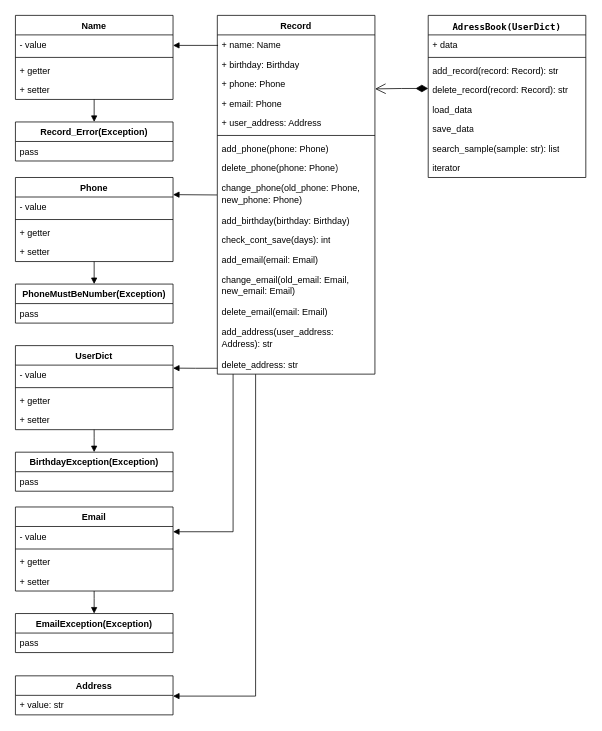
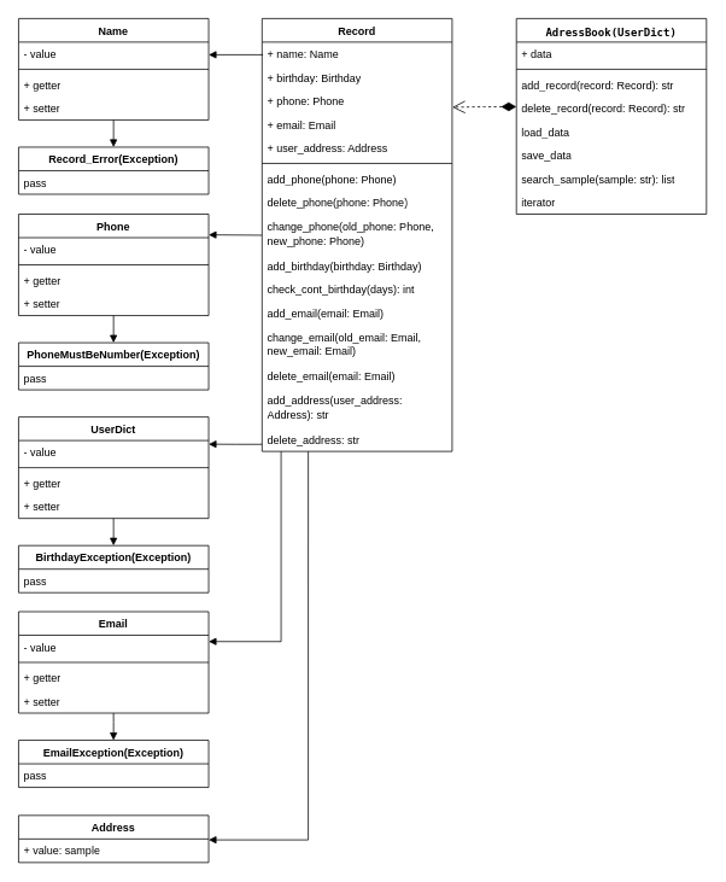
  <mxCell id="0" />
  <mxCell id="1" parent="0" />
  <mxCell id="2" value="&lt;div style=&quot;font-family: &amp;quot;Droid Sans Mono&amp;quot;, &amp;quot;monospace&amp;quot;, monospace; line-height: 19px;&quot;&gt;&lt;div&gt;&lt;font style=&quot;font-size: 12px;&quot;&gt;AdressBook(UserDict)&lt;/font&gt;&lt;/div&gt;&lt;/div&gt;" style="swimlane;fontStyle=1;align=center;verticalAlign=top;childLayout=stackLayout;horizontal=1;startSize=26;horizontalStack=0;resizeParent=1;resizeParentMax=0;resizeLast=0;collapsible=1;marginBottom=0;whiteSpace=wrap;html=1;" vertex="1" parent="1"><mxGeometry x="570" y="20" width="210" height="216" as="geometry" /></mxCell>
  <mxCell id="3" value="+ data" style="text;strokeColor=none;fillColor=none;align=left;verticalAlign=top;spacingLeft=4;spacingRight=4;overflow=hidden;rotatable=0;points=[[0,0.5],[1,0.5]];portConstraint=eastwest;whiteSpace=wrap;html=1;" vertex="1" parent="2"><mxGeometry y="26" width="210" height="26" as="geometry" /></mxCell>
  <mxCell id="4" value="" style="line;strokeWidth=1;fillColor=none;align=left;verticalAlign=middle;spacingTop=-1;spacingLeft=3;spacingRight=3;rotatable=0;labelPosition=right;points=[];portConstraint=eastwest;strokeColor=inherit;" vertex="1" parent="2"><mxGeometry y="52" width="210" height="8" as="geometry" /></mxCell>
  <mxCell id="5" value="&lt;div&gt;add_record(record: Record): str&lt;/div&gt;" style="text;strokeColor=none;fillColor=none;align=left;verticalAlign=top;spacingLeft=4;spacingRight=4;overflow=hidden;rotatable=0;points=[[0,0.5],[1,0.5]];portConstraint=eastwest;whiteSpace=wrap;html=1;" vertex="1" parent="2"><mxGeometry y="60" width="210" height="26" as="geometry" /></mxCell>
  <mxCell id="6" value="&lt;div&gt;delete_record(record: Record): str&lt;/div&gt;" style="text;strokeColor=none;fillColor=none;align=left;verticalAlign=top;spacingLeft=4;spacingRight=4;overflow=hidden;rotatable=0;points=[[0,0.5],[1,0.5]];portConstraint=eastwest;whiteSpace=wrap;html=1;" vertex="1" parent="2"><mxGeometry y="86" width="210" height="26" as="geometry" /></mxCell>
  <mxCell id="7" value="load_data" style="text;strokeColor=none;fillColor=none;align=left;verticalAlign=top;spacingLeft=4;spacingRight=4;overflow=hidden;rotatable=0;points=[[0,0.5],[1,0.5]];portConstraint=eastwest;whiteSpace=wrap;html=1;" vertex="1" parent="2"><mxGeometry y="112" width="210" height="26" as="geometry" /></mxCell>
  <mxCell id="8" value="save_data" style="text;strokeColor=none;fillColor=none;align=left;verticalAlign=top;spacingLeft=4;spacingRight=4;overflow=hidden;rotatable=0;points=[[0,0.5],[1,0.5]];portConstraint=eastwest;whiteSpace=wrap;html=1;" vertex="1" parent="2"><mxGeometry y="138" width="210" height="26" as="geometry" /></mxCell>
  <mxCell id="9" value="search_sample(sample: str): list" style="text;strokeColor=none;fillColor=none;align=left;verticalAlign=top;spacingLeft=4;spacingRight=4;overflow=hidden;rotatable=0;points=[[0,0.5],[1,0.5]];portConstraint=eastwest;whiteSpace=wrap;html=1;" vertex="1" parent="2"><mxGeometry y="164" width="210" height="26" as="geometry" /></mxCell>
  <mxCell id="10" value="iterator" style="text;strokeColor=none;fillColor=none;align=left;verticalAlign=top;spacingLeft=4;spacingRight=4;overflow=hidden;rotatable=0;points=[[0,0.5],[1,0.5]];portConstraint=eastwest;whiteSpace=wrap;html=1;" vertex="1" parent="2"><mxGeometry y="190" width="210" height="26" as="geometry" /></mxCell>
  <mxCell id="11" value="Record" style="swimlane;fontStyle=1;align=center;verticalAlign=top;childLayout=stackLayout;horizontal=1;startSize=26;horizontalStack=0;resizeParent=1;resizeParentMax=0;resizeLast=0;collapsible=1;marginBottom=0;whiteSpace=wrap;html=1;" vertex="1" parent="1"><mxGeometry x="289" y="20" width="210" height="478" as="geometry" /></mxCell>
  <mxCell id="12" value="+ name: Name" style="text;strokeColor=none;fillColor=none;align=left;verticalAlign=top;spacingLeft=4;spacingRight=4;overflow=hidden;rotatable=0;points=[[0,0.5],[1,0.5]];portConstraint=eastwest;whiteSpace=wrap;html=1;" vertex="1" parent="11"><mxGeometry y="26" width="210" height="26" as="geometry" /></mxCell>
  <mxCell id="13" value="+ birthday: Birthday" style="text;strokeColor=none;fillColor=none;align=left;verticalAlign=top;spacingLeft=4;spacingRight=4;overflow=hidden;rotatable=0;points=[[0,0.5],[1,0.5]];portConstraint=eastwest;whiteSpace=wrap;html=1;" vertex="1" parent="11"><mxGeometry y="52" width="210" height="26" as="geometry" /></mxCell>
  <mxCell id="14" value="+ phone: Phone" style="text;strokeColor=none;fillColor=none;align=left;verticalAlign=top;spacingLeft=4;spacingRight=4;overflow=hidden;rotatable=0;points=[[0,0.5],[1,0.5]];portConstraint=eastwest;whiteSpace=wrap;html=1;" vertex="1" parent="11"><mxGeometry y="78" width="210" height="26" as="geometry" /></mxCell>
- <mxCell id="15" value="+ email: Phone" style="text;strokeColor=none;fillColor=none;align=left;verticalAlign=top;spacingLeft=4;spacingRight=4;overflow=hidden;rotatable=0;points=[[0,0.5],[1,0.5]];portConstraint=eastwest;whiteSpace=wrap;html=1;" vertex="1" parent="11"><mxGeometry y="104" width="210" height="26" as="geometry" /></mxCell>
+ <mxCell id="15" value="+ email: Email" style="text;strokeColor=none;fillColor=none;align=left;verticalAlign=top;spacingLeft=4;spacingRight=4;overflow=hidden;rotatable=0;points=[[0,0.5],[1,0.5]];portConstraint=eastwest;whiteSpace=wrap;html=1;" vertex="1" parent="11"><mxGeometry y="104" width="210" height="26" as="geometry" /></mxCell>
  <mxCell id="16" value="+ user_address: Address" style="text;strokeColor=none;fillColor=none;align=left;verticalAlign=top;spacingLeft=4;spacingRight=4;overflow=hidden;rotatable=0;points=[[0,0.5],[1,0.5]];portConstraint=eastwest;whiteSpace=wrap;html=1;" vertex="1" parent="11"><mxGeometry y="130" width="210" height="26" as="geometry" /></mxCell>
  <mxCell id="17" value="" style="line;strokeWidth=1;fillColor=none;align=left;verticalAlign=middle;spacingTop=-1;spacingLeft=3;spacingRight=3;rotatable=0;labelPosition=right;points=[];portConstraint=eastwest;strokeColor=inherit;" vertex="1" parent="11"><mxGeometry y="156" width="210" height="8" as="geometry" /></mxCell>
  <mxCell id="18" value="add_phone(phone: Phone)" style="text;strokeColor=none;fillColor=none;align=left;verticalAlign=top;spacingLeft=4;spacingRight=4;overflow=hidden;rotatable=0;points=[[0,0.5],[1,0.5]];portConstraint=eastwest;whiteSpace=wrap;html=1;" vertex="1" parent="11"><mxGeometry y="164" width="210" height="26" as="geometry" /></mxCell>
  <mxCell id="19" value="delete_phone(phone: Phone)" style="text;strokeColor=none;fillColor=none;align=left;verticalAlign=top;spacingLeft=4;spacingRight=4;overflow=hidden;rotatable=0;points=[[0,0.5],[1,0.5]];portConstraint=eastwest;whiteSpace=wrap;html=1;" vertex="1" parent="11"><mxGeometry y="190" width="210" height="26" as="geometry" /></mxCell>
  <mxCell id="20" value="change_phone(old_phone: Phone, new_phone: Phone)" style="text;strokeColor=none;fillColor=none;align=left;verticalAlign=middle;spacingLeft=4;spacingRight=4;overflow=hidden;rotatable=0;points=[[0,0.5],[1,0.5]];portConstraint=eastwest;whiteSpace=wrap;html=1;" vertex="1" parent="11"><mxGeometry y="216" width="210" height="44" as="geometry" /></mxCell>
  <mxCell id="21" value="add_birthday(birthday: Birthday)" style="text;strokeColor=none;fillColor=none;align=left;verticalAlign=top;spacingLeft=4;spacingRight=4;overflow=hidden;rotatable=0;points=[[0,0.5],[1,0.5]];portConstraint=eastwest;whiteSpace=wrap;html=1;" vertex="1" parent="11"><mxGeometry y="260" width="210" height="26" as="geometry" /></mxCell>
- <mxCell id="22" value="check_cont_save(days): int" style="text;strokeColor=none;fillColor=none;align=left;verticalAlign=top;spacingLeft=4;spacingRight=4;overflow=hidden;rotatable=0;points=[[0,0.5],[1,0.5]];portConstraint=eastwest;whiteSpace=wrap;html=1;" vertex="1" parent="11"><mxGeometry y="286" width="210" height="26" as="geometry" /></mxCell>
+ <mxCell id="22" value="check_cont_birthday(days): int" style="text;strokeColor=none;fillColor=none;align=left;verticalAlign=top;spacingLeft=4;spacingRight=4;overflow=hidden;rotatable=0;points=[[0,0.5],[1,0.5]];portConstraint=eastwest;whiteSpace=wrap;html=1;" vertex="1" parent="11"><mxGeometry y="286" width="210" height="26" as="geometry" /></mxCell>
  <mxCell id="23" value="add_email(email: Email)" style="text;strokeColor=none;fillColor=none;align=left;verticalAlign=top;spacingLeft=4;spacingRight=4;overflow=hidden;rotatable=0;points=[[0,0.5],[1,0.5]];portConstraint=eastwest;whiteSpace=wrap;html=1;" vertex="1" parent="11"><mxGeometry y="312" width="210" height="26" as="geometry" /></mxCell>
  <mxCell id="24" value="change_email(old_email: Email, new_email: Email)" style="text;strokeColor=none;fillColor=none;align=left;verticalAlign=middle;spacingLeft=4;spacingRight=4;overflow=hidden;rotatable=0;points=[[0,0.5],[1,0.5]];portConstraint=eastwest;whiteSpace=wrap;html=1;" vertex="1" parent="11"><mxGeometry y="338" width="210" height="44" as="geometry" /></mxCell>
  <mxCell id="25" value="delete_email(email: Email)" style="text;strokeColor=none;fillColor=none;align=left;verticalAlign=top;spacingLeft=4;spacingRight=4;overflow=hidden;rotatable=0;points=[[0,0.5],[1,0.5]];portConstraint=eastwest;whiteSpace=wrap;html=1;" vertex="1" parent="11"><mxGeometry y="382" width="210" height="26" as="geometry" /></mxCell>
  <mxCell id="26" value="add_address(user_address: Address): str" style="text;strokeColor=none;fillColor=none;align=left;verticalAlign=middle;spacingLeft=4;spacingRight=4;overflow=hidden;rotatable=0;points=[[0,0.5],[1,0.5]];portConstraint=eastwest;whiteSpace=wrap;html=1;" vertex="1" parent="11"><mxGeometry y="408" width="210" height="44" as="geometry" /></mxCell>
  <mxCell id="27" value="delete_address: str" style="text;strokeColor=none;fillColor=none;align=left;verticalAlign=top;spacingLeft=4;spacingRight=4;overflow=hidden;rotatable=0;points=[[0,0.5],[1,0.5]];portConstraint=eastwest;whiteSpace=wrap;html=1;" vertex="1" parent="11"><mxGeometry y="452" width="210" height="26" as="geometry" /></mxCell>
  <mxCell id="28" value="Address" style="swimlane;fontStyle=1;align=center;verticalAlign=top;childLayout=stackLayout;horizontal=1;startSize=26;horizontalStack=0;resizeParent=1;resizeParentMax=0;resizeLast=0;collapsible=1;marginBottom=0;whiteSpace=wrap;html=1;" vertex="1" parent="1"><mxGeometry x="20" y="900" width="210" height="52" as="geometry" /></mxCell>
- <mxCell id="29" value="+ value: str" style="text;strokeColor=none;fillColor=none;align=left;verticalAlign=top;spacingLeft=4;spacingRight=4;overflow=hidden;rotatable=0;points=[[0,0.5],[1,0.5]];portConstraint=eastwest;whiteSpace=wrap;html=1;" vertex="1" parent="28"><mxGeometry y="26" width="210" height="26" as="geometry" /></mxCell>
+ <mxCell id="29" value="+ value: sample" style="text;strokeColor=none;fillColor=none;align=left;verticalAlign=top;spacingLeft=4;spacingRight=4;overflow=hidden;rotatable=0;points=[[0,0.5],[1,0.5]];portConstraint=eastwest;whiteSpace=wrap;html=1;" vertex="1" parent="28"><mxGeometry y="26" width="210" height="26" as="geometry" /></mxCell>
  <mxCell id="30" value="UserDict" style="swimlane;fontStyle=1;align=center;verticalAlign=top;childLayout=stackLayout;horizontal=1;startSize=26;horizontalStack=0;resizeParent=1;resizeParentMax=0;resizeLast=0;collapsible=1;marginBottom=0;whiteSpace=wrap;html=1;" vertex="1" parent="1"><mxGeometry x="20" y="460" width="210" height="112" as="geometry" /></mxCell>
  <mxCell id="31" value="- value" style="text;strokeColor=none;fillColor=none;align=left;verticalAlign=top;spacingLeft=4;spacingRight=4;overflow=hidden;rotatable=0;points=[[0,0.5],[1,0.5]];portConstraint=eastwest;whiteSpace=wrap;html=1;" vertex="1" parent="30"><mxGeometry y="26" width="210" height="26" as="geometry" /></mxCell>
  <mxCell id="32" value="" style="line;strokeWidth=1;fillColor=none;align=left;verticalAlign=middle;spacingTop=-1;spacingLeft=3;spacingRight=3;rotatable=0;labelPosition=right;points=[];portConstraint=eastwest;strokeColor=inherit;" vertex="1" parent="30"><mxGeometry y="52" width="210" height="8" as="geometry" /></mxCell>
  <mxCell id="33" value="+ getter" style="text;strokeColor=none;fillColor=none;align=left;verticalAlign=top;spacingLeft=4;spacingRight=4;overflow=hidden;rotatable=0;points=[[0,0.5],[1,0.5]];portConstraint=eastwest;whiteSpace=wrap;html=1;" vertex="1" parent="30"><mxGeometry y="60" width="210" height="26" as="geometry" /></mxCell>
  <mxCell id="34" value="+ setter" style="text;strokeColor=none;fillColor=none;align=left;verticalAlign=top;spacingLeft=4;spacingRight=4;overflow=hidden;rotatable=0;points=[[0,0.5],[1,0.5]];portConstraint=eastwest;whiteSpace=wrap;html=1;" vertex="1" parent="30"><mxGeometry y="86" width="210" height="26" as="geometry" /></mxCell>
  <mxCell id="35" value="Name" style="swimlane;fontStyle=1;align=center;verticalAlign=top;childLayout=stackLayout;horizontal=1;startSize=26;horizontalStack=0;resizeParent=1;resizeParentMax=0;resizeLast=0;collapsible=1;marginBottom=0;whiteSpace=wrap;html=1;" vertex="1" parent="1"><mxGeometry x="20" y="20" width="210" height="112" as="geometry" /></mxCell>
  <mxCell id="36" value="- value" style="text;strokeColor=none;fillColor=none;align=left;verticalAlign=top;spacingLeft=4;spacingRight=4;overflow=hidden;rotatable=0;points=[[0,0.5],[1,0.5]];portConstraint=eastwest;whiteSpace=wrap;html=1;" vertex="1" parent="35"><mxGeometry y="26" width="210" height="26" as="geometry" /></mxCell>
  <mxCell id="37" value="" style="line;strokeWidth=1;fillColor=none;align=left;verticalAlign=middle;spacingTop=-1;spacingLeft=3;spacingRight=3;rotatable=0;labelPosition=right;points=[];portConstraint=eastwest;strokeColor=inherit;" vertex="1" parent="35"><mxGeometry y="52" width="210" height="8" as="geometry" /></mxCell>
  <mxCell id="38" value="+ getter" style="text;strokeColor=none;fillColor=none;align=left;verticalAlign=top;spacingLeft=4;spacingRight=4;overflow=hidden;rotatable=0;points=[[0,0.5],[1,0.5]];portConstraint=eastwest;whiteSpace=wrap;html=1;" vertex="1" parent="35"><mxGeometry y="60" width="210" height="26" as="geometry" /></mxCell>
  <mxCell id="39" value="+ setter" style="text;strokeColor=none;fillColor=none;align=left;verticalAlign=top;spacingLeft=4;spacingRight=4;overflow=hidden;rotatable=0;points=[[0,0.5],[1,0.5]];portConstraint=eastwest;whiteSpace=wrap;html=1;" vertex="1" parent="35"><mxGeometry y="86" width="210" height="26" as="geometry" /></mxCell>
  <mxCell id="40" value="BirthdayException(Exception)" style="swimlane;fontStyle=1;align=center;verticalAlign=top;childLayout=stackLayout;horizontal=1;startSize=26;horizontalStack=0;resizeParent=1;resizeParentMax=0;resizeLast=0;collapsible=1;marginBottom=0;whiteSpace=wrap;html=1;" vertex="1" parent="1"><mxGeometry x="20" y="602" width="210" height="52" as="geometry" /></mxCell>
  <mxCell id="41" value="pass" style="text;strokeColor=none;fillColor=none;align=left;verticalAlign=top;spacingLeft=4;spacingRight=4;overflow=hidden;rotatable=0;points=[[0,0.5],[1,0.5]];portConstraint=eastwest;whiteSpace=wrap;html=1;" vertex="1" parent="40"><mxGeometry y="26" width="210" height="26" as="geometry" /></mxCell>
  <mxCell id="42" value="Record_Error(Exception)" style="swimlane;fontStyle=1;align=center;verticalAlign=top;childLayout=stackLayout;horizontal=1;startSize=26;horizontalStack=0;resizeParent=1;resizeParentMax=0;resizeLast=0;collapsible=1;marginBottom=0;whiteSpace=wrap;html=1;" vertex="1" parent="1"><mxGeometry x="20" y="162" width="210" height="52" as="geometry" /></mxCell>
  <mxCell id="43" value="pass" style="text;strokeColor=none;fillColor=none;align=left;verticalAlign=top;spacingLeft=4;spacingRight=4;overflow=hidden;rotatable=0;points=[[0,0.5],[1,0.5]];portConstraint=eastwest;whiteSpace=wrap;html=1;" vertex="1" parent="42"><mxGeometry y="26" width="210" height="26" as="geometry" /></mxCell>
  <mxCell id="44" value="EmailException(Exception)" style="swimlane;fontStyle=1;align=center;verticalAlign=top;childLayout=stackLayout;horizontal=1;startSize=26;horizontalStack=0;resizeParent=1;resizeParentMax=0;resizeLast=0;collapsible=1;marginBottom=0;whiteSpace=wrap;html=1;" vertex="1" parent="1"><mxGeometry x="20" y="817" width="210" height="52" as="geometry" /></mxCell>
  <mxCell id="45" value="pass" style="text;strokeColor=none;fillColor=none;align=left;verticalAlign=top;spacingLeft=4;spacingRight=4;overflow=hidden;rotatable=0;points=[[0,0.5],[1,0.5]];portConstraint=eastwest;whiteSpace=wrap;html=1;" vertex="1" parent="44"><mxGeometry y="26" width="210" height="26" as="geometry" /></mxCell>
  <mxCell id="46" value="PhoneMustBeNumber(Exception)" style="swimlane;fontStyle=1;align=center;verticalAlign=top;childLayout=stackLayout;horizontal=1;startSize=26;horizontalStack=0;resizeParent=1;resizeParentMax=0;resizeLast=0;collapsible=1;marginBottom=0;whiteSpace=wrap;html=1;" vertex="1" parent="1"><mxGeometry x="20" y="378" width="210" height="52" as="geometry" /></mxCell>
  <mxCell id="47" value="pass" style="text;strokeColor=none;fillColor=none;align=left;verticalAlign=top;spacingLeft=4;spacingRight=4;overflow=hidden;rotatable=0;points=[[0,0.5],[1,0.5]];portConstraint=eastwest;whiteSpace=wrap;html=1;" vertex="1" parent="46"><mxGeometry y="26" width="210" height="26" as="geometry" /></mxCell>
  <mxCell id="48" value="&lt;div&gt;Phone&lt;/div&gt;" style="swimlane;fontStyle=1;align=center;verticalAlign=top;childLayout=stackLayout;horizontal=1;startSize=26;horizontalStack=0;resizeParent=1;resizeParentMax=0;resizeLast=0;collapsible=1;marginBottom=0;whiteSpace=wrap;html=1;" vertex="1" parent="1"><mxGeometry x="20" y="236" width="210" height="112" as="geometry" /></mxCell>
  <mxCell id="49" value="- value" style="text;strokeColor=none;fillColor=none;align=left;verticalAlign=top;spacingLeft=4;spacingRight=4;overflow=hidden;rotatable=0;points=[[0,0.5],[1,0.5]];portConstraint=eastwest;whiteSpace=wrap;html=1;" vertex="1" parent="48"><mxGeometry y="26" width="210" height="26" as="geometry" /></mxCell>
  <mxCell id="50" value="" style="line;strokeWidth=1;fillColor=none;align=left;verticalAlign=middle;spacingTop=-1;spacingLeft=3;spacingRight=3;rotatable=0;labelPosition=right;points=[];portConstraint=eastwest;strokeColor=inherit;" vertex="1" parent="48"><mxGeometry y="52" width="210" height="8" as="geometry" /></mxCell>
  <mxCell id="51" value="+ getter" style="text;strokeColor=none;fillColor=none;align=left;verticalAlign=top;spacingLeft=4;spacingRight=4;overflow=hidden;rotatable=0;points=[[0,0.5],[1,0.5]];portConstraint=eastwest;whiteSpace=wrap;html=1;" vertex="1" parent="48"><mxGeometry y="60" width="210" height="26" as="geometry" /></mxCell>
  <mxCell id="52" value="+ setter" style="text;strokeColor=none;fillColor=none;align=left;verticalAlign=top;spacingLeft=4;spacingRight=4;overflow=hidden;rotatable=0;points=[[0,0.5],[1,0.5]];portConstraint=eastwest;whiteSpace=wrap;html=1;" vertex="1" parent="48"><mxGeometry y="86" width="210" height="26" as="geometry" /></mxCell>
  <mxCell id="53" value="Email" style="swimlane;fontStyle=1;align=center;verticalAlign=top;childLayout=stackLayout;horizontal=1;startSize=26;horizontalStack=0;resizeParent=1;resizeParentMax=0;resizeLast=0;collapsible=1;marginBottom=0;whiteSpace=wrap;html=1;" vertex="1" parent="1"><mxGeometry x="20" y="675" width="210" height="112" as="geometry" /></mxCell>
  <mxCell id="54" value="- value" style="text;strokeColor=none;fillColor=none;align=left;verticalAlign=top;spacingLeft=4;spacingRight=4;overflow=hidden;rotatable=0;points=[[0,0.5],[1,0.5]];portConstraint=eastwest;whiteSpace=wrap;html=1;" vertex="1" parent="53"><mxGeometry y="26" width="210" height="26" as="geometry" /></mxCell>
  <mxCell id="55" value="" style="line;strokeWidth=1;fillColor=none;align=left;verticalAlign=middle;spacingTop=-1;spacingLeft=3;spacingRight=3;rotatable=0;labelPosition=right;points=[];portConstraint=eastwest;strokeColor=inherit;" vertex="1" parent="53"><mxGeometry y="52" width="210" height="8" as="geometry" /></mxCell>
  <mxCell id="56" value="+ getter" style="text;strokeColor=none;fillColor=none;align=left;verticalAlign=top;spacingLeft=4;spacingRight=4;overflow=hidden;rotatable=0;points=[[0,0.5],[1,0.5]];portConstraint=eastwest;whiteSpace=wrap;html=1;" vertex="1" parent="53"><mxGeometry y="60" width="210" height="26" as="geometry" /></mxCell>
  <mxCell id="57" value="+ setter" style="text;strokeColor=none;fillColor=none;align=left;verticalAlign=top;spacingLeft=4;spacingRight=4;overflow=hidden;rotatable=0;points=[[0,0.5],[1,0.5]];portConstraint=eastwest;whiteSpace=wrap;html=1;" vertex="1" parent="53"><mxGeometry y="86" width="210" height="26" as="geometry" /></mxCell>
- <mxCell id="58" value="" style="endArrow=open;html=1;endSize=12;startArrow=diamondThin;startSize=14;startFill=1;edgeStyle=orthogonalEdgeStyle;align=left;verticalAlign=bottom;rounded=0;entryX=1.001;entryY=0.767;entryDx=0;entryDy=0;entryPerimeter=0;exitX=0;exitY=0.438;exitDx=0;exitDy=0;exitPerimeter=0;" edge="1" parent="1" source="6" target="14"><mxGeometry x="-1" y="3" relative="1" as="geometry"><mxPoint x="500" y="140" as="sourcePoint" /><mxPoint x="610" y="140" as="targetPoint" /></mxGeometry></mxCell>
+ <mxCell id="58" value="" style="endArrow=open;html=1;endSize=12;startArrow=diamondThin;startSize=14;startFill=1;edgeStyle=orthogonalEdgeStyle;align=left;verticalAlign=bottom;rounded=0;entryX=1.001;entryY=0.767;entryDx=0;entryDy=0;entryPerimeter=0;exitX=0;exitY=0.438;exitDx=0;exitDy=0;exitPerimeter=0;dashed=1;" edge="1" parent="1" source="6" target="14"><mxGeometry x="-1" y="3" relative="1" as="geometry"><mxPoint x="500" y="140" as="sourcePoint" /><mxPoint x="610" y="140" as="targetPoint" /></mxGeometry></mxCell>
  <mxCell id="59" value="" style="endArrow=block;endFill=1;html=1;edgeStyle=orthogonalEdgeStyle;align=left;verticalAlign=top;rounded=0;" edge="1" parent="1"><mxGeometry x="-1" relative="1" as="geometry"><mxPoint x="290" y="60" as="sourcePoint" /><mxPoint x="230" y="60" as="targetPoint" /></mxGeometry></mxCell>
  <mxCell id="60" value="" style="endArrow=block;endFill=1;html=1;edgeStyle=orthogonalEdgeStyle;align=left;verticalAlign=top;rounded=0;exitX=-0.002;exitY=0.529;exitDx=0;exitDy=0;exitPerimeter=0;" edge="1" parent="1" source="20"><mxGeometry x="-1" relative="1" as="geometry"><mxPoint x="290" y="258.83" as="sourcePoint" /><mxPoint x="230" y="258.83" as="targetPoint" /></mxGeometry></mxCell>
  <mxCell id="61" value="" style="endArrow=block;endFill=1;html=1;edgeStyle=orthogonalEdgeStyle;align=left;verticalAlign=top;rounded=0;exitX=-0.002;exitY=0.529;exitDx=0;exitDy=0;exitPerimeter=0;" edge="1" parent="1"><mxGeometry x="-1" relative="1" as="geometry"><mxPoint x="289" y="490.17" as="sourcePoint" /><mxPoint x="230" y="490" as="targetPoint" /><Array as="points"><mxPoint x="260" y="490" /></Array></mxGeometry></mxCell>
  <mxCell id="62" value="" style="endArrow=block;endFill=1;html=1;edgeStyle=orthogonalEdgeStyle;align=left;verticalAlign=top;rounded=0;exitX=0.1;exitY=1.077;exitDx=0;exitDy=0;exitPerimeter=0;" edge="1" parent="1"><mxGeometry x="-1" relative="1" as="geometry"><mxPoint x="310" y="498.002" as="sourcePoint" /><mxPoint x="230" y="708" as="targetPoint" /><Array as="points"><mxPoint x="310" y="708" /><mxPoint x="230" y="708" /></Array></mxGeometry></mxCell>
  <mxCell id="63" value="" style="endArrow=block;endFill=1;html=1;edgeStyle=orthogonalEdgeStyle;align=left;verticalAlign=top;rounded=0;exitX=0.243;exitY=1.122;exitDx=0;exitDy=0;exitPerimeter=0;" edge="1" parent="1"><mxGeometry x="-1" relative="1" as="geometry"><mxPoint x="340.03" y="498.172" as="sourcePoint" /><mxPoint x="230" y="927" as="targetPoint" /><Array as="points"><mxPoint x="340" y="927" /></Array></mxGeometry></mxCell>
  <mxCell id="64" value="" style="endArrow=block;endFill=1;html=1;edgeStyle=orthogonalEdgeStyle;align=left;verticalAlign=top;rounded=0;" edge="1" parent="1"><mxGeometry x="-1" relative="1" as="geometry"><mxPoint x="124.86" y="572" as="sourcePoint" /><mxPoint x="124.86" y="602" as="targetPoint" /><Array as="points"><mxPoint x="124.86" y="582" /><mxPoint x="124.86" y="582" /></Array></mxGeometry></mxCell>
  <mxCell id="65" value="" style="endArrow=block;endFill=1;html=1;edgeStyle=orthogonalEdgeStyle;align=left;verticalAlign=top;rounded=0;" edge="1" parent="1"><mxGeometry x="-1" relative="1" as="geometry"><mxPoint x="124.89" y="348" as="sourcePoint" /><mxPoint x="124.89" y="378" as="targetPoint" /><Array as="points"><mxPoint x="124.89" y="358" /><mxPoint x="124.89" y="358" /></Array></mxGeometry></mxCell>
  <mxCell id="66" value="" style="endArrow=block;endFill=1;html=1;edgeStyle=orthogonalEdgeStyle;align=left;verticalAlign=top;rounded=0;" edge="1" parent="1"><mxGeometry x="-1" relative="1" as="geometry"><mxPoint x="124.89" y="132" as="sourcePoint" /><mxPoint x="124.89" y="162" as="targetPoint" /><Array as="points"><mxPoint x="124.89" y="142" /><mxPoint x="124.89" y="142" /></Array></mxGeometry></mxCell>
  <mxCell id="67" value="" style="endArrow=block;endFill=1;html=1;edgeStyle=orthogonalEdgeStyle;align=left;verticalAlign=top;rounded=0;" edge="1" parent="1"><mxGeometry x="-1" relative="1" as="geometry"><mxPoint x="124.86" y="787" as="sourcePoint" /><mxPoint x="124.86" y="817" as="targetPoint" /><Array as="points"><mxPoint x="124.86" y="797" /><mxPoint x="124.86" y="797" /></Array></mxGeometry></mxCell>
